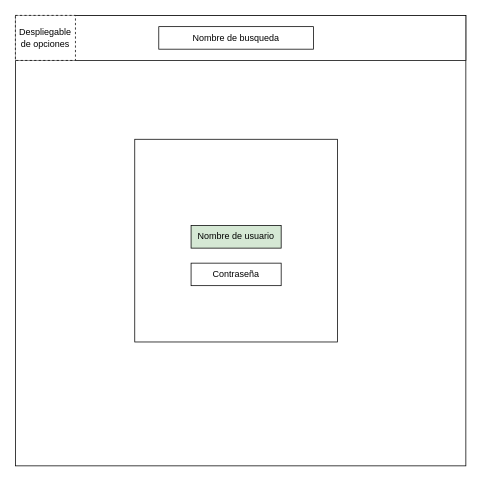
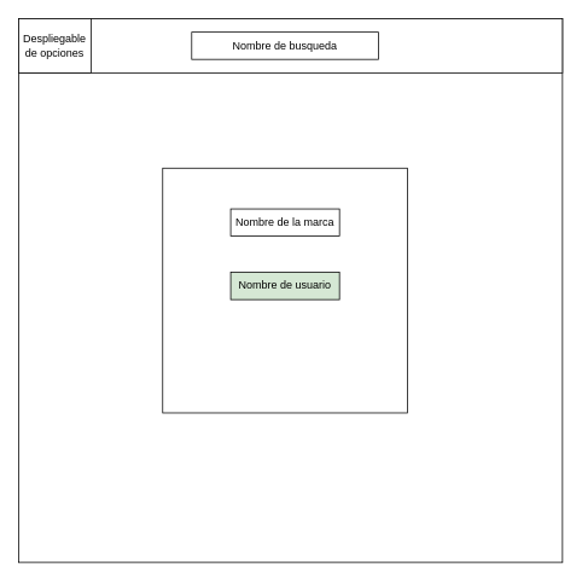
  <mxCell id="0" />
  <mxCell id="1" parent="0" />
  <mxCell id="2" value="" style="rounded=0;whiteSpace=wrap;html=1;" vertex="1" parent="1"><mxGeometry x="20" y="20" width="600" height="600" as="geometry" /></mxCell>
  <mxCell id="3" value="" style="whiteSpace=wrap;html=1;aspect=fixed;" vertex="1" parent="1"><mxGeometry x="179" y="185" width="270" height="270" as="geometry" /></mxCell>
- <mxCell id="4" value="Contraseña" style="rounded=0;whiteSpace=wrap;html=1;" vertex="1" parent="1"><mxGeometry x="254" y="350" width="120" height="30" as="geometry" /></mxCell>
  <mxCell id="5" value="Nombre de usuario" style="rounded=0;whiteSpace=wrap;html=1;fillColor=#d5e8d4;" vertex="1" parent="1"><mxGeometry x="254" y="300" width="120" height="30" as="geometry" /></mxCell>
+ <mxCell id="6" value="Nombre de la marca" style="rounded=0;whiteSpace=wrap;html=1;" vertex="1" parent="1"><mxGeometry x="254" y="230" width="120" height="30" as="geometry" /></mxCell>
  <mxCell id="7" value="" style="rounded=0;whiteSpace=wrap;html=1;" vertex="1" parent="1"><mxGeometry x="20" y="20" width="600" height="60" as="geometry" /></mxCell>
- <mxCell id="8" value="Despliegable de opciones" style="rounded=0;whiteSpace=wrap;html=1;dashed=1;" vertex="1" parent="1"><mxGeometry x="20" y="20" width="80" height="60" as="geometry" /></mxCell>
+ <mxCell id="8" value="Despliegable de opciones" style="rounded=0;whiteSpace=wrap;html=1;" vertex="1" parent="1"><mxGeometry x="20" y="20" width="80" height="60" as="geometry" /></mxCell>
  <mxCell id="9" value="Nombre de busqueda" style="rounded=0;whiteSpace=wrap;html=1;" vertex="1" parent="1"><mxGeometry x="211" y="35" width="206" height="30" as="geometry" /></mxCell>
